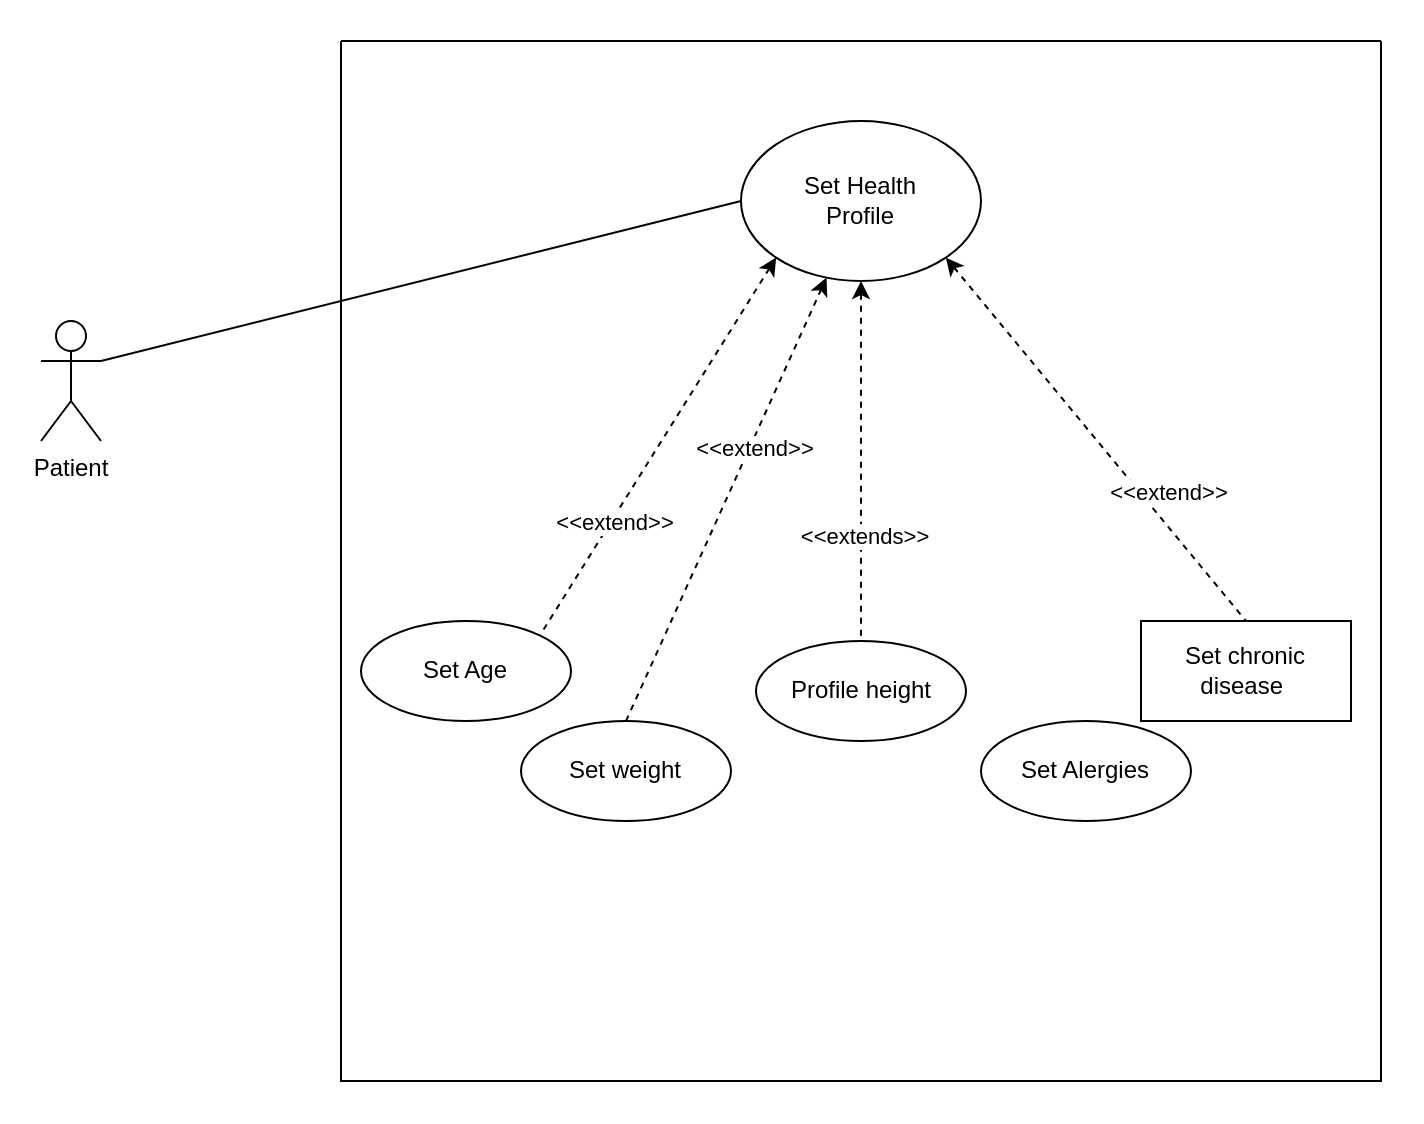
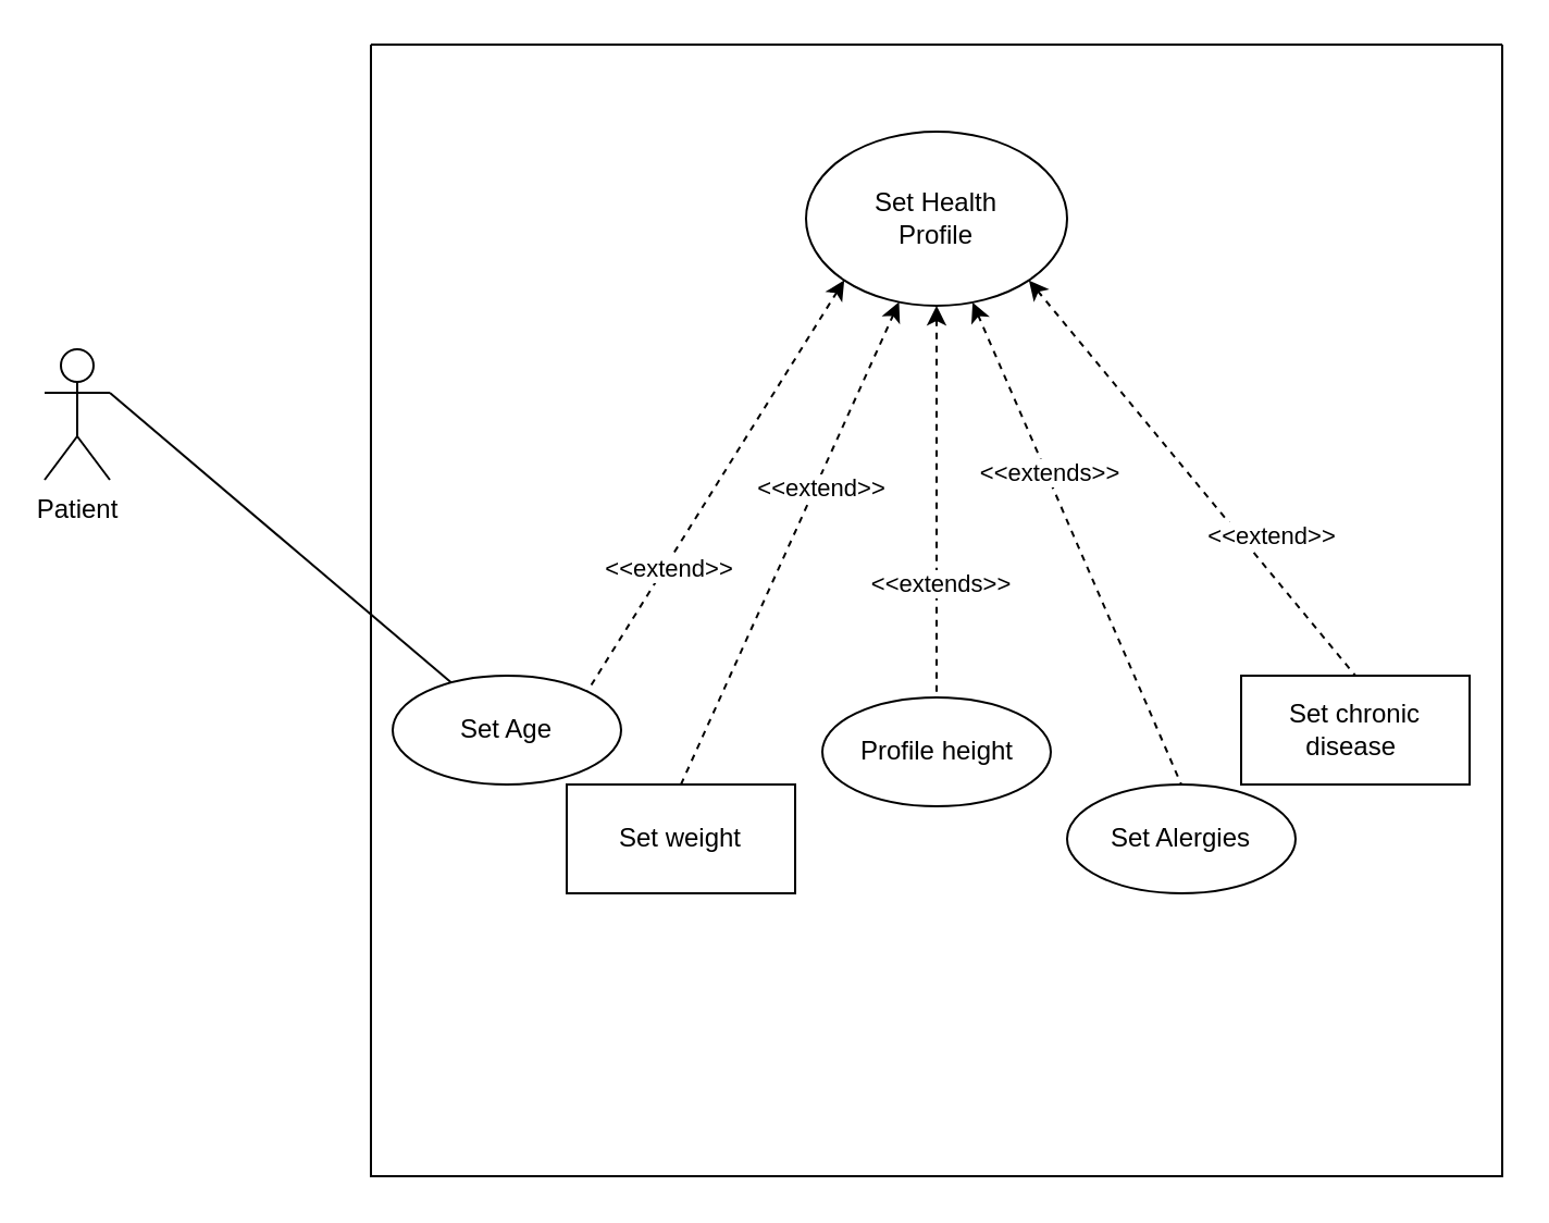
  <mxCell id="0" />
  <mxCell id="1" parent="0" />
  <mxCell id="2" value="" style="swimlane;startSize=0;" parent="1" vertex="1"><mxGeometry x="170" y="20" width="520" height="520" as="geometry" /></mxCell>
  <mxCell id="3" value="Set Alergies" style="ellipse;whiteSpace=wrap;html=1;" parent="2" vertex="1"><mxGeometry x="320" y="340" width="105" height="50" as="geometry" /></mxCell>
- <mxCell id="4" value="Set weight" style="ellipse;whiteSpace=wrap;html=1;" parent="2" vertex="1"><mxGeometry x="90" y="340" width="105" height="50" as="geometry" /></mxCell>
+ <mxCell id="4" value="Set weight" style="whiteSpace=wrap;html=1;rounded=0;" parent="2" vertex="1"><mxGeometry x="90" y="340" width="105" height="50" as="geometry" /></mxCell>
  <mxCell id="5" value="Set Age" style="ellipse;whiteSpace=wrap;html=1;" parent="2" vertex="1"><mxGeometry x="10" y="290" width="105" height="50" as="geometry" /></mxCell>
  <mxCell id="6" value="Profile height" style="ellipse;whiteSpace=wrap;html=1;" parent="2" vertex="1"><mxGeometry x="207.5" y="300" width="105" height="50" as="geometry" /></mxCell>
  <mxCell id="7" value="&lt;div&gt;Set chronic&lt;/div&gt;&lt;div&gt;disease&amp;nbsp; &lt;br&gt;&lt;/div&gt;" style="whiteSpace=wrap;html=1;rounded=0;" parent="2" vertex="1"><mxGeometry x="400" y="290" width="105" height="50" as="geometry" /></mxCell>
  <mxCell id="8" value="&lt;div&gt;Set Health&lt;/div&gt;&lt;div&gt;Profile&lt;br&gt;&lt;/div&gt;" style="ellipse;whiteSpace=wrap;html=1;" parent="2" vertex="1"><mxGeometry x="200" y="40" width="120" height="80" as="geometry" /></mxCell>
  <mxCell id="9" value="" style="endArrow=none;html=1;rounded=0;exitX=0;exitY=1;exitDx=0;exitDy=0;entryX=1;entryY=0;entryDx=0;entryDy=0;dashed=1;verticalAlign=bottom;startArrow=classic;startFill=1;endFill=0;" parent="2" source="8" target="5" edge="1"><mxGeometry width="50" height="50" relative="1" as="geometry"><mxPoint x="210" y="320" as="sourcePoint" /><mxPoint x="260" y="270" as="targetPoint" /></mxGeometry></mxCell>
  <mxCell id="10" value="&amp;lt;&amp;lt;extend&amp;gt;&amp;gt;" style="edgeLabel;html=1;align=center;verticalAlign=middle;resizable=0;points=[];" parent="9" vertex="1" connectable="0"><mxGeometry x="0.392" y="1" relative="1" as="geometry"><mxPoint as="offset" /></mxGeometry></mxCell>
  <mxCell id="11" value="" style="endArrow=none;html=1;rounded=0;dashed=1;entryX=0.5;entryY=0;entryDx=0;entryDy=0;verticalAlign=bottom;startArrow=classic;startFill=1;endFill=0;" parent="2" source="8" target="4" edge="1"><mxGeometry width="50" height="50" relative="1" as="geometry"><mxPoint x="210" y="320" as="sourcePoint" /><mxPoint x="260" y="270" as="targetPoint" /></mxGeometry></mxCell>
  <mxCell id="12" value="&amp;lt;&amp;lt;extend&amp;gt;&amp;gt;" style="edgeLabel;html=1;align=center;verticalAlign=middle;resizable=0;points=[];" parent="11" vertex="1" connectable="0"><mxGeometry x="-0.236" y="2" relative="1" as="geometry"><mxPoint as="offset" /></mxGeometry></mxCell>
  <mxCell id="13" value="" style="endArrow=none;html=1;rounded=0;dashed=1;exitX=0.5;exitY=1;exitDx=0;exitDy=0;entryX=0.5;entryY=0;entryDx=0;entryDy=0;verticalAlign=bottom;startArrow=classic;startFill=1;endFill=0;" parent="2" source="8" target="6" edge="1"><mxGeometry width="50" height="50" relative="1" as="geometry"><mxPoint x="210" y="320" as="sourcePoint" /><mxPoint x="260" y="270" as="targetPoint" /></mxGeometry></mxCell>
  <mxCell id="14" value="&amp;lt;&amp;lt;extends&amp;gt;&amp;gt;" style="edgeLabel;html=1;align=center;verticalAlign=middle;resizable=0;points=[];" parent="13" vertex="1" connectable="0"><mxGeometry x="0.411" y="1" relative="1" as="geometry"><mxPoint as="offset" /></mxGeometry></mxCell>
+ <mxCell id="15" value="" style="endArrow=none;html=1;rounded=0;dashed=1;entryX=0.5;entryY=0;entryDx=0;entryDy=0;verticalAlign=bottom;startArrow=classic;startFill=1;endFill=0;" parent="2" source="8" target="3" edge="1"><mxGeometry width="50" height="50" relative="1" as="geometry"><mxPoint x="210" y="320" as="sourcePoint" /><mxPoint x="260" y="270" as="targetPoint" /></mxGeometry></mxCell>
+ <mxCell id="16" value="&amp;lt;&amp;lt;extends&amp;gt;&amp;gt;" style="edgeLabel;html=1;align=center;verticalAlign=middle;resizable=0;points=[];" parent="15" vertex="1" connectable="0"><mxGeometry x="-0.287" y="1" relative="1" as="geometry"><mxPoint as="offset" /></mxGeometry></mxCell>
  <mxCell id="17" value="" style="endArrow=none;html=1;rounded=0;dashed=1;exitX=1;exitY=1;exitDx=0;exitDy=0;entryX=0.5;entryY=0;entryDx=0;entryDy=0;verticalAlign=bottom;startArrow=classic;startFill=1;endFill=0;" parent="2" source="8" target="7" edge="1"><mxGeometry width="50" height="50" relative="1" as="geometry"><mxPoint x="400" y="210" as="sourcePoint" /><mxPoint x="450" y="160" as="targetPoint" /></mxGeometry></mxCell>
  <mxCell id="18" value="&amp;lt;&amp;lt;extend&amp;gt;&amp;gt;" style="edgeLabel;html=1;align=center;verticalAlign=bottom;resizable=0;points=[];" vertex="1" connectable="0" parent="17"><mxGeometry x="0.378" y="-2" relative="1" as="geometry"><mxPoint x="9" as="offset" /></mxGeometry></mxCell>
  <mxCell id="19" value="Patient" style="shape=umlActor;verticalLabelPosition=bottom;verticalAlign=top;html=1;outlineConnect=0;" parent="1" vertex="1"><mxGeometry x="20" y="160" width="30" height="60" as="geometry" /></mxCell>
- <mxCell id="20" value="" style="endArrow=none;html=1;rounded=0;entryX=0;entryY=0.5;entryDx=0;entryDy=0;exitX=1;exitY=0.333;exitDx=0;exitDy=0;exitPerimeter=0;" parent="1" source="19" target="8" edge="1"><mxGeometry width="50" height="50" relative="1" as="geometry"><mxPoint x="380" y="340" as="sourcePoint" /><mxPoint x="430" y="290" as="targetPoint" /></mxGeometry></mxCell>
+ <mxCell id="20" value="" style="endArrow=none;html=1;rounded=0;exitX=1;exitY=0.333;exitDx=0;exitDy=0;exitPerimeter=0;" parent="1" source="19" target="5" edge="1"><mxGeometry width="50" height="50" relative="1" as="geometry"><mxPoint x="380" y="340" as="sourcePoint" /><mxPoint x="430" y="290" as="targetPoint" /></mxGeometry></mxCell>
